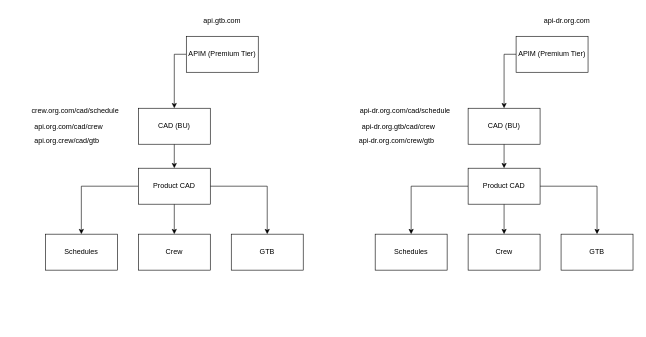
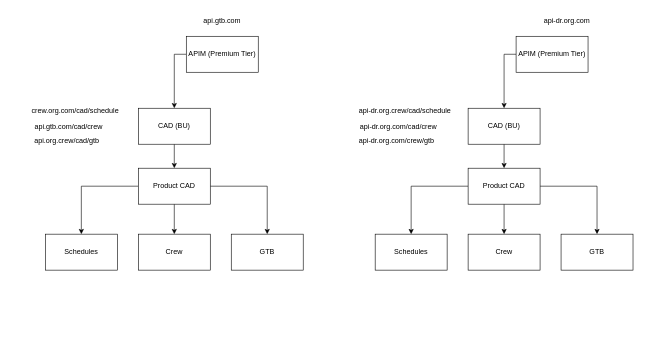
  <mxCell id="0" />
  <mxCell id="1" parent="0" />
  <mxCell id="2" style="edgeStyle=orthogonalEdgeStyle;rounded=0;orthogonalLoop=1;jettySize=auto;html=1;exitX=0.75;exitY=1;exitDx=0;exitDy=0;entryX=0.5;entryY=0;entryDx=0;entryDy=0;" parent="1" edge="1"><mxGeometry relative="1" as="geometry"><Array as="points"><mxPoint x="157" y="410" /><mxPoint x="157" y="540" /><mxPoint x="457" y="540" /></Array><mxPoint x="187" y="410" as="sourcePoint" /></mxGeometry></mxCell>
  <mxCell id="3" style="edgeStyle=orthogonalEdgeStyle;rounded=0;orthogonalLoop=1;jettySize=auto;html=1;exitX=0.5;exitY=1;exitDx=0;exitDy=0;entryX=0.5;entryY=0;entryDx=0;entryDy=0;" parent="1" edge="1"><mxGeometry relative="1" as="geometry"><mxPoint x="307" y="410" as="sourcePoint" /></mxGeometry></mxCell>
  <mxCell id="4" style="edgeStyle=orthogonalEdgeStyle;rounded=0;orthogonalLoop=1;jettySize=auto;html=1;exitX=0.5;exitY=1;exitDx=0;exitDy=0;entryX=0.5;entryY=0;entryDx=0;entryDy=0;" parent="1" edge="1"><mxGeometry relative="1" as="geometry"><mxPoint x="307" y="410" as="sourcePoint" /></mxGeometry></mxCell>
  <mxCell id="5" style="edgeStyle=orthogonalEdgeStyle;rounded=0;orthogonalLoop=1;jettySize=auto;html=1;exitX=0;exitY=0.5;exitDx=0;exitDy=0;entryX=0.5;entryY=0;entryDx=0;entryDy=0;" parent="1" source="6" target="8" edge="1"><mxGeometry relative="1" as="geometry" /></mxCell>
  <mxCell id="6" value="APIM (Premium Tier)" style="rounded=0;whiteSpace=wrap;html=1;" parent="1" vertex="1"><mxGeometry x="310" y="60" width="120" height="60" as="geometry" /></mxCell>
  <mxCell id="7" style="edgeStyle=orthogonalEdgeStyle;rounded=0;orthogonalLoop=1;jettySize=auto;html=1;exitX=0.5;exitY=1;exitDx=0;exitDy=0;entryX=0.5;entryY=0;entryDx=0;entryDy=0;" parent="1" source="8" target="12" edge="1"><mxGeometry relative="1" as="geometry" /></mxCell>
  <mxCell id="8" value="CAD (BU)" style="rounded=0;whiteSpace=wrap;html=1;" parent="1" vertex="1"><mxGeometry x="230" y="180" width="120" height="60" as="geometry" /></mxCell>
  <mxCell id="9" style="edgeStyle=orthogonalEdgeStyle;rounded=0;orthogonalLoop=1;jettySize=auto;html=1;exitX=0;exitY=0.5;exitDx=0;exitDy=0;entryX=0.5;entryY=0;entryDx=0;entryDy=0;" parent="1" source="12" target="13" edge="1"><mxGeometry relative="1" as="geometry" /></mxCell>
  <mxCell id="10" style="edgeStyle=orthogonalEdgeStyle;rounded=0;orthogonalLoop=1;jettySize=auto;html=1;exitX=0.5;exitY=1;exitDx=0;exitDy=0;entryX=0.5;entryY=0;entryDx=0;entryDy=0;" parent="1" source="12" target="14" edge="1"><mxGeometry relative="1" as="geometry" /></mxCell>
  <mxCell id="11" style="edgeStyle=orthogonalEdgeStyle;rounded=0;orthogonalLoop=1;jettySize=auto;html=1;exitX=1;exitY=0.5;exitDx=0;exitDy=0;entryX=0.5;entryY=0;entryDx=0;entryDy=0;" parent="1" source="12" target="15" edge="1"><mxGeometry relative="1" as="geometry" /></mxCell>
  <mxCell id="12" value="Product CAD" style="rounded=0;whiteSpace=wrap;html=1;" parent="1" vertex="1"><mxGeometry x="230" y="280" width="120" height="60" as="geometry" /></mxCell>
  <mxCell id="13" value="Schedules" style="rounded=0;whiteSpace=wrap;html=1;" parent="1" vertex="1"><mxGeometry x="75" y="390" width="120" height="60" as="geometry" /></mxCell>
  <mxCell id="14" value="Crew" style="rounded=0;whiteSpace=wrap;html=1;" parent="1" vertex="1"><mxGeometry x="230" y="390" width="120" height="60" as="geometry" /></mxCell>
  <mxCell id="15" value="GTB" style="rounded=0;whiteSpace=wrap;html=1;" parent="1" vertex="1"><mxGeometry x="385" y="390" width="120" height="60" as="geometry" /></mxCell>
  <mxCell id="16" value="crew.org.com/cad/schedule" style="text;html=1;align=center;verticalAlign=middle;whiteSpace=wrap;rounded=0;" parent="1" vertex="1"><mxGeometry x="20" y="170" width="210" height="30" as="geometry" /></mxCell>
- <mxCell id="17" value="api.org.com/cad/crew" style="text;html=1;align=center;verticalAlign=middle;whiteSpace=wrap;rounded=0;" parent="1" vertex="1"><mxGeometry x="24" y="196" width="180" height="30" as="geometry" /></mxCell>
+ <mxCell id="17" value="api.gtb.com/cad/crew" style="text;html=1;align=center;verticalAlign=middle;whiteSpace=wrap;rounded=0;" parent="1" vertex="1"><mxGeometry x="24" y="196" width="180" height="30" as="geometry" /></mxCell>
  <mxCell id="18" value="api.org.crew/cad/gtb" style="text;html=1;align=center;verticalAlign=middle;whiteSpace=wrap;rounded=0;" parent="1" vertex="1"><mxGeometry x="21" y="220" width="180" height="30" as="geometry" /></mxCell>
  <mxCell id="19" value="api.gtb.com" style="text;html=1;align=center;verticalAlign=middle;whiteSpace=wrap;rounded=0;" parent="1" vertex="1"><mxGeometry x="310" y="20" width="120" height="30" as="geometry" /></mxCell>
  <mxCell id="20" style="edgeStyle=orthogonalEdgeStyle;rounded=0;orthogonalLoop=1;jettySize=auto;html=1;exitX=0;exitY=0.5;exitDx=0;exitDy=0;entryX=0.5;entryY=0;entryDx=0;entryDy=0;" parent="1" source="21" target="23" edge="1"><mxGeometry relative="1" as="geometry" /></mxCell>
  <mxCell id="21" value="APIM (Premium Tier)" style="rounded=0;whiteSpace=wrap;html=1;" parent="1" vertex="1"><mxGeometry x="860" y="60" width="120" height="60" as="geometry" /></mxCell>
  <mxCell id="22" style="edgeStyle=orthogonalEdgeStyle;rounded=0;orthogonalLoop=1;jettySize=auto;html=1;exitX=0.5;exitY=1;exitDx=0;exitDy=0;entryX=0.5;entryY=0;entryDx=0;entryDy=0;" parent="1" source="23" target="27" edge="1"><mxGeometry relative="1" as="geometry" /></mxCell>
  <mxCell id="23" value="CAD (BU)" style="rounded=0;whiteSpace=wrap;html=1;" parent="1" vertex="1"><mxGeometry x="780" y="180" width="120" height="60" as="geometry" /></mxCell>
  <mxCell id="24" style="edgeStyle=orthogonalEdgeStyle;rounded=0;orthogonalLoop=1;jettySize=auto;html=1;exitX=0;exitY=0.5;exitDx=0;exitDy=0;entryX=0.5;entryY=0;entryDx=0;entryDy=0;" parent="1" source="27" target="28" edge="1"><mxGeometry relative="1" as="geometry" /></mxCell>
  <mxCell id="25" style="edgeStyle=orthogonalEdgeStyle;rounded=0;orthogonalLoop=1;jettySize=auto;html=1;exitX=0.5;exitY=1;exitDx=0;exitDy=0;entryX=0.5;entryY=0;entryDx=0;entryDy=0;" parent="1" source="27" target="29" edge="1"><mxGeometry relative="1" as="geometry" /></mxCell>
  <mxCell id="26" style="edgeStyle=orthogonalEdgeStyle;rounded=0;orthogonalLoop=1;jettySize=auto;html=1;exitX=1;exitY=0.5;exitDx=0;exitDy=0;entryX=0.5;entryY=0;entryDx=0;entryDy=0;" parent="1" source="27" target="30" edge="1"><mxGeometry relative="1" as="geometry" /></mxCell>
  <mxCell id="27" value="Product CAD" style="rounded=0;whiteSpace=wrap;html=1;" parent="1" vertex="1"><mxGeometry x="780" y="280" width="120" height="60" as="geometry" /></mxCell>
  <mxCell id="28" value="Schedules" style="rounded=0;whiteSpace=wrap;html=1;" parent="1" vertex="1"><mxGeometry x="625" y="390" width="120" height="60" as="geometry" /></mxCell>
  <mxCell id="29" value="Crew" style="rounded=0;whiteSpace=wrap;html=1;" parent="1" vertex="1"><mxGeometry x="780" y="390" width="120" height="60" as="geometry" /></mxCell>
  <mxCell id="30" value="GTB" style="rounded=0;whiteSpace=wrap;html=1;" parent="1" vertex="1"><mxGeometry x="935" y="390" width="120" height="60" as="geometry" /></mxCell>
- <mxCell id="31" value="api-dr.org.com/cad/schedule" style="text;html=1;align=center;verticalAlign=middle;whiteSpace=wrap;rounded=0;" parent="1" vertex="1"><mxGeometry x="570" y="170" width="210" height="30" as="geometry" /></mxCell>
- <mxCell id="32" value="api-dr.org.gtb/cad/crew" style="text;html=1;align=center;verticalAlign=middle;whiteSpace=wrap;rounded=0;" parent="1" vertex="1"><mxGeometry x="574" y="196" width="180" height="30" as="geometry" /></mxCell>
+ <mxCell id="31" value="api-dr.org.crew/cad/schedule" style="text;html=1;align=center;verticalAlign=middle;whiteSpace=wrap;rounded=0;" parent="1" vertex="1"><mxGeometry x="570" y="170" width="210" height="30" as="geometry" /></mxCell>
+ <mxCell id="32" value="api-dr.org.com/cad/crew" style="text;html=1;align=center;verticalAlign=middle;whiteSpace=wrap;rounded=0;" parent="1" vertex="1"><mxGeometry x="574" y="196" width="180" height="30" as="geometry" /></mxCell>
  <mxCell id="33" value="api-dr.org.com/crew/gtb" style="text;html=1;align=center;verticalAlign=middle;whiteSpace=wrap;rounded=0;" parent="1" vertex="1"><mxGeometry x="571" y="220" width="180" height="30" as="geometry" /></mxCell>
  <mxCell id="34" value="api-dr.org.com" style="text;html=1;align=center;verticalAlign=middle;whiteSpace=wrap;rounded=0;" parent="1" vertex="1"><mxGeometry x="885" y="20" width="120" height="30" as="geometry" /></mxCell>
